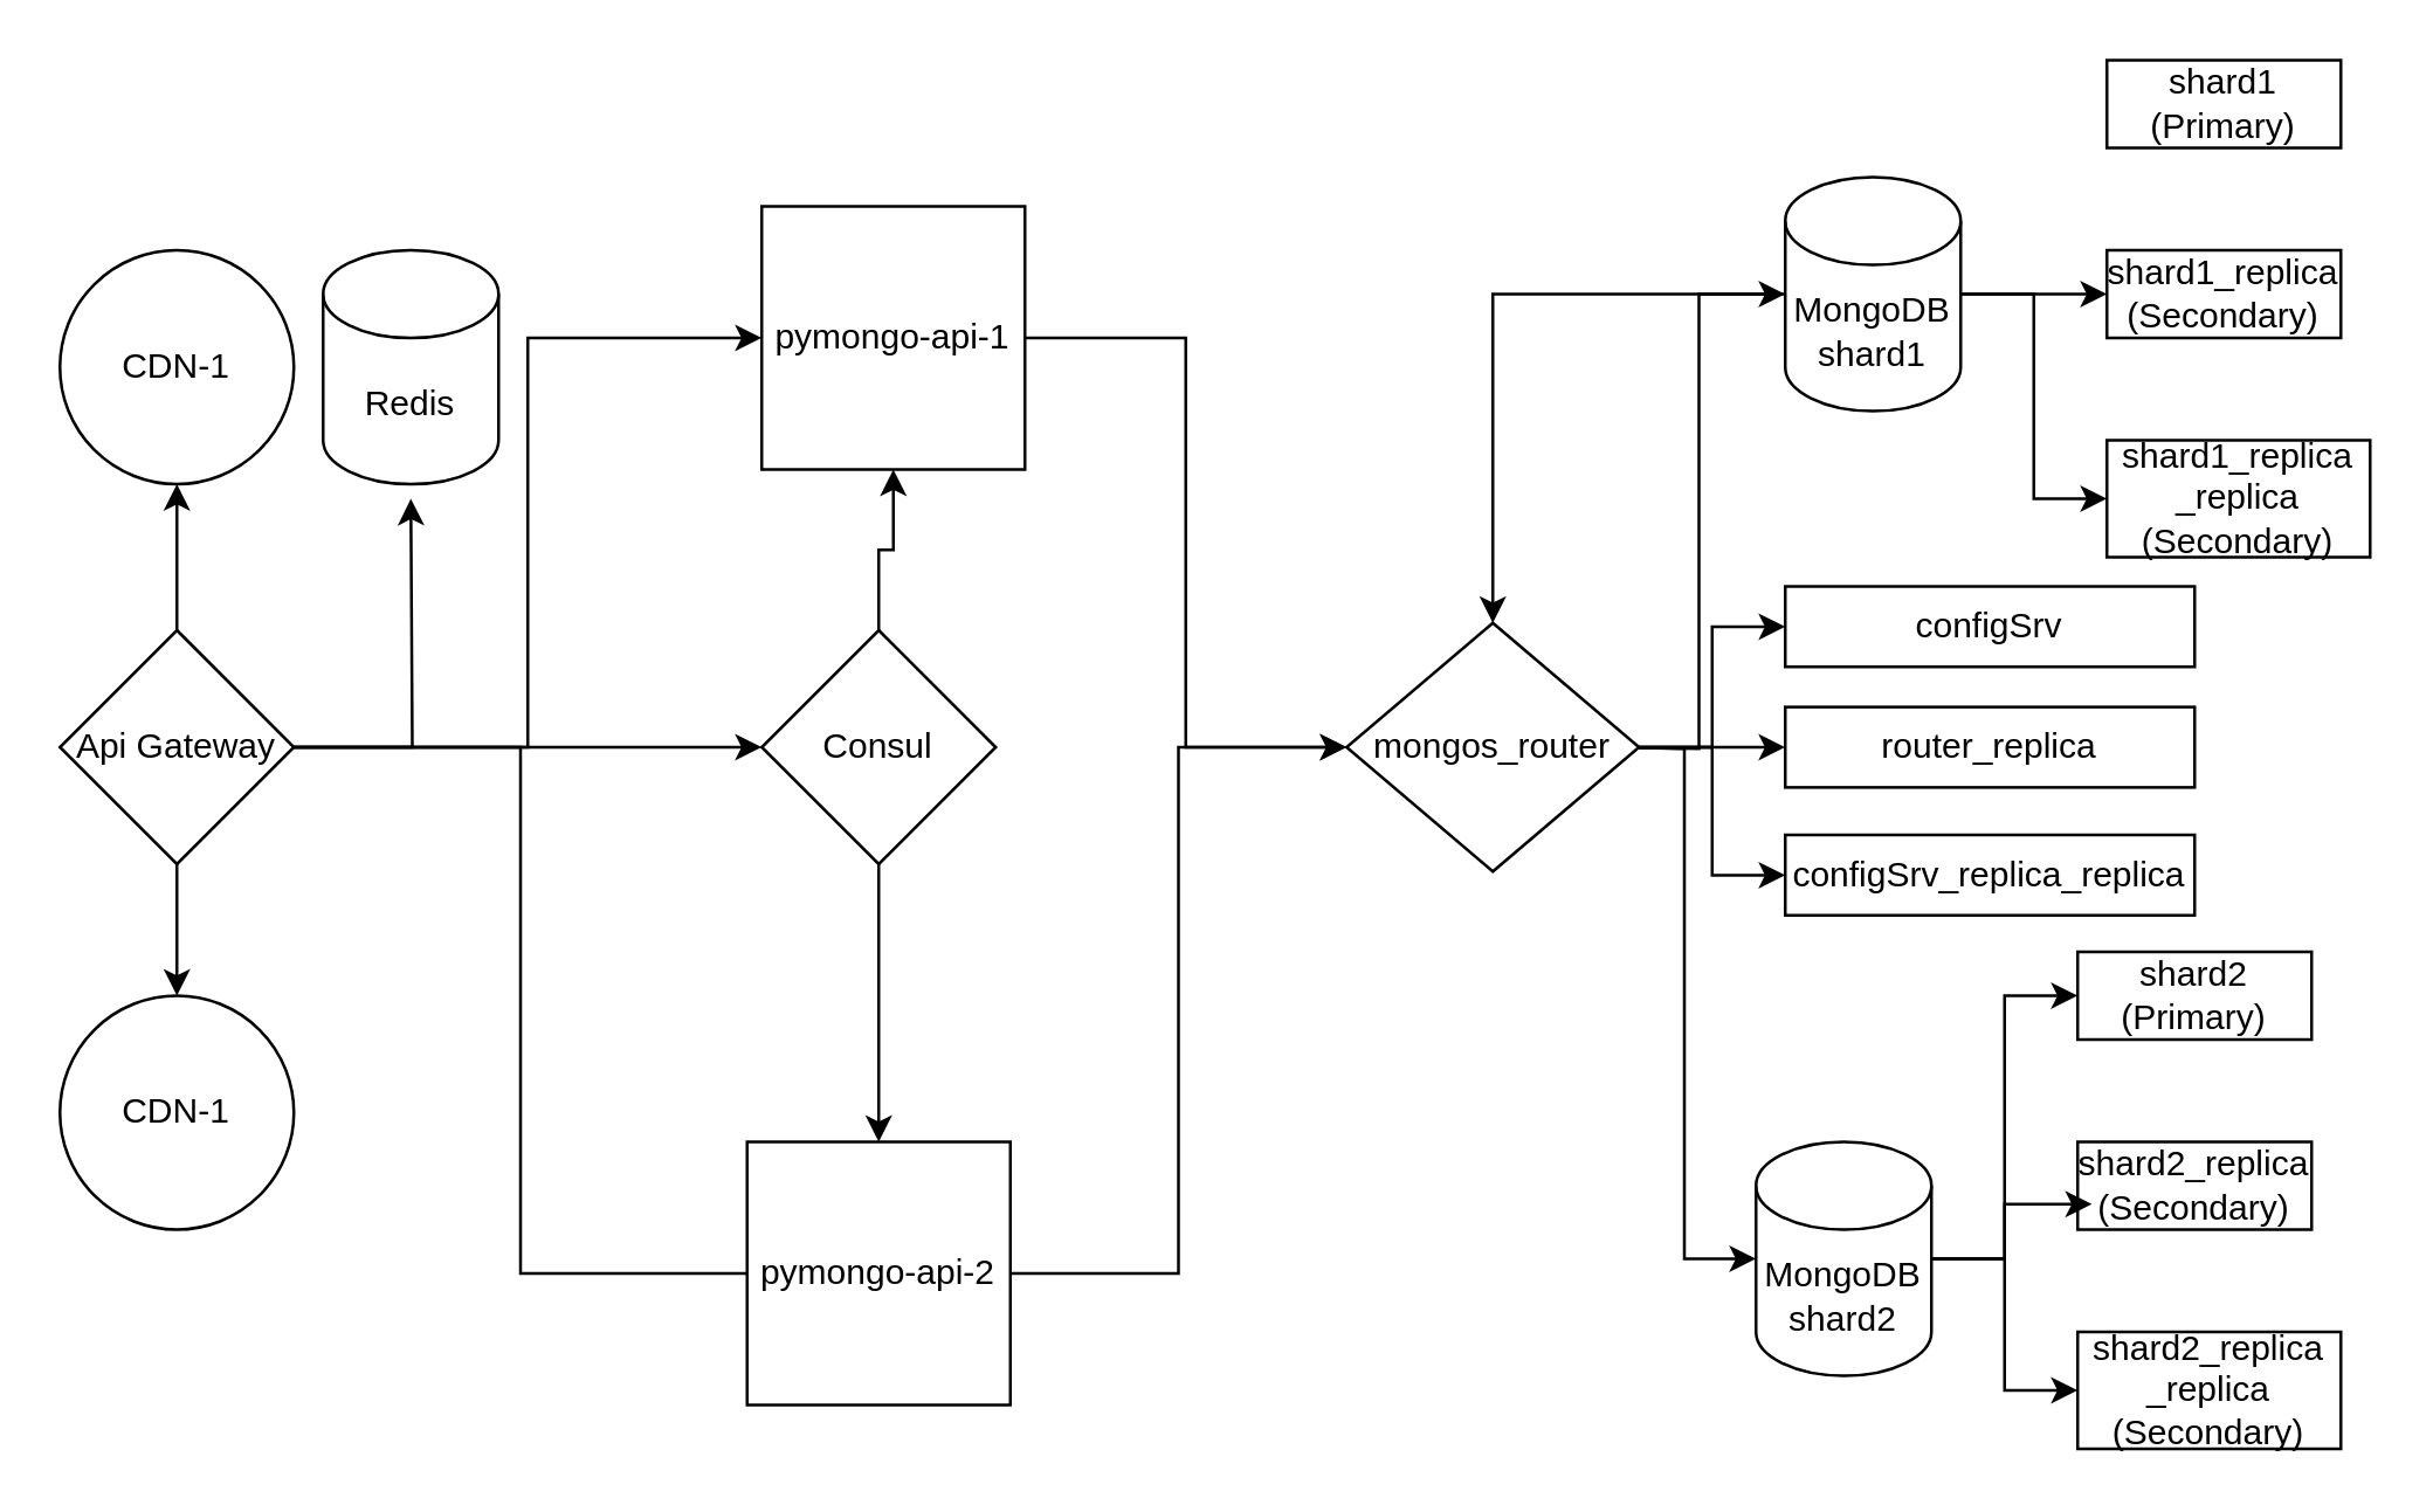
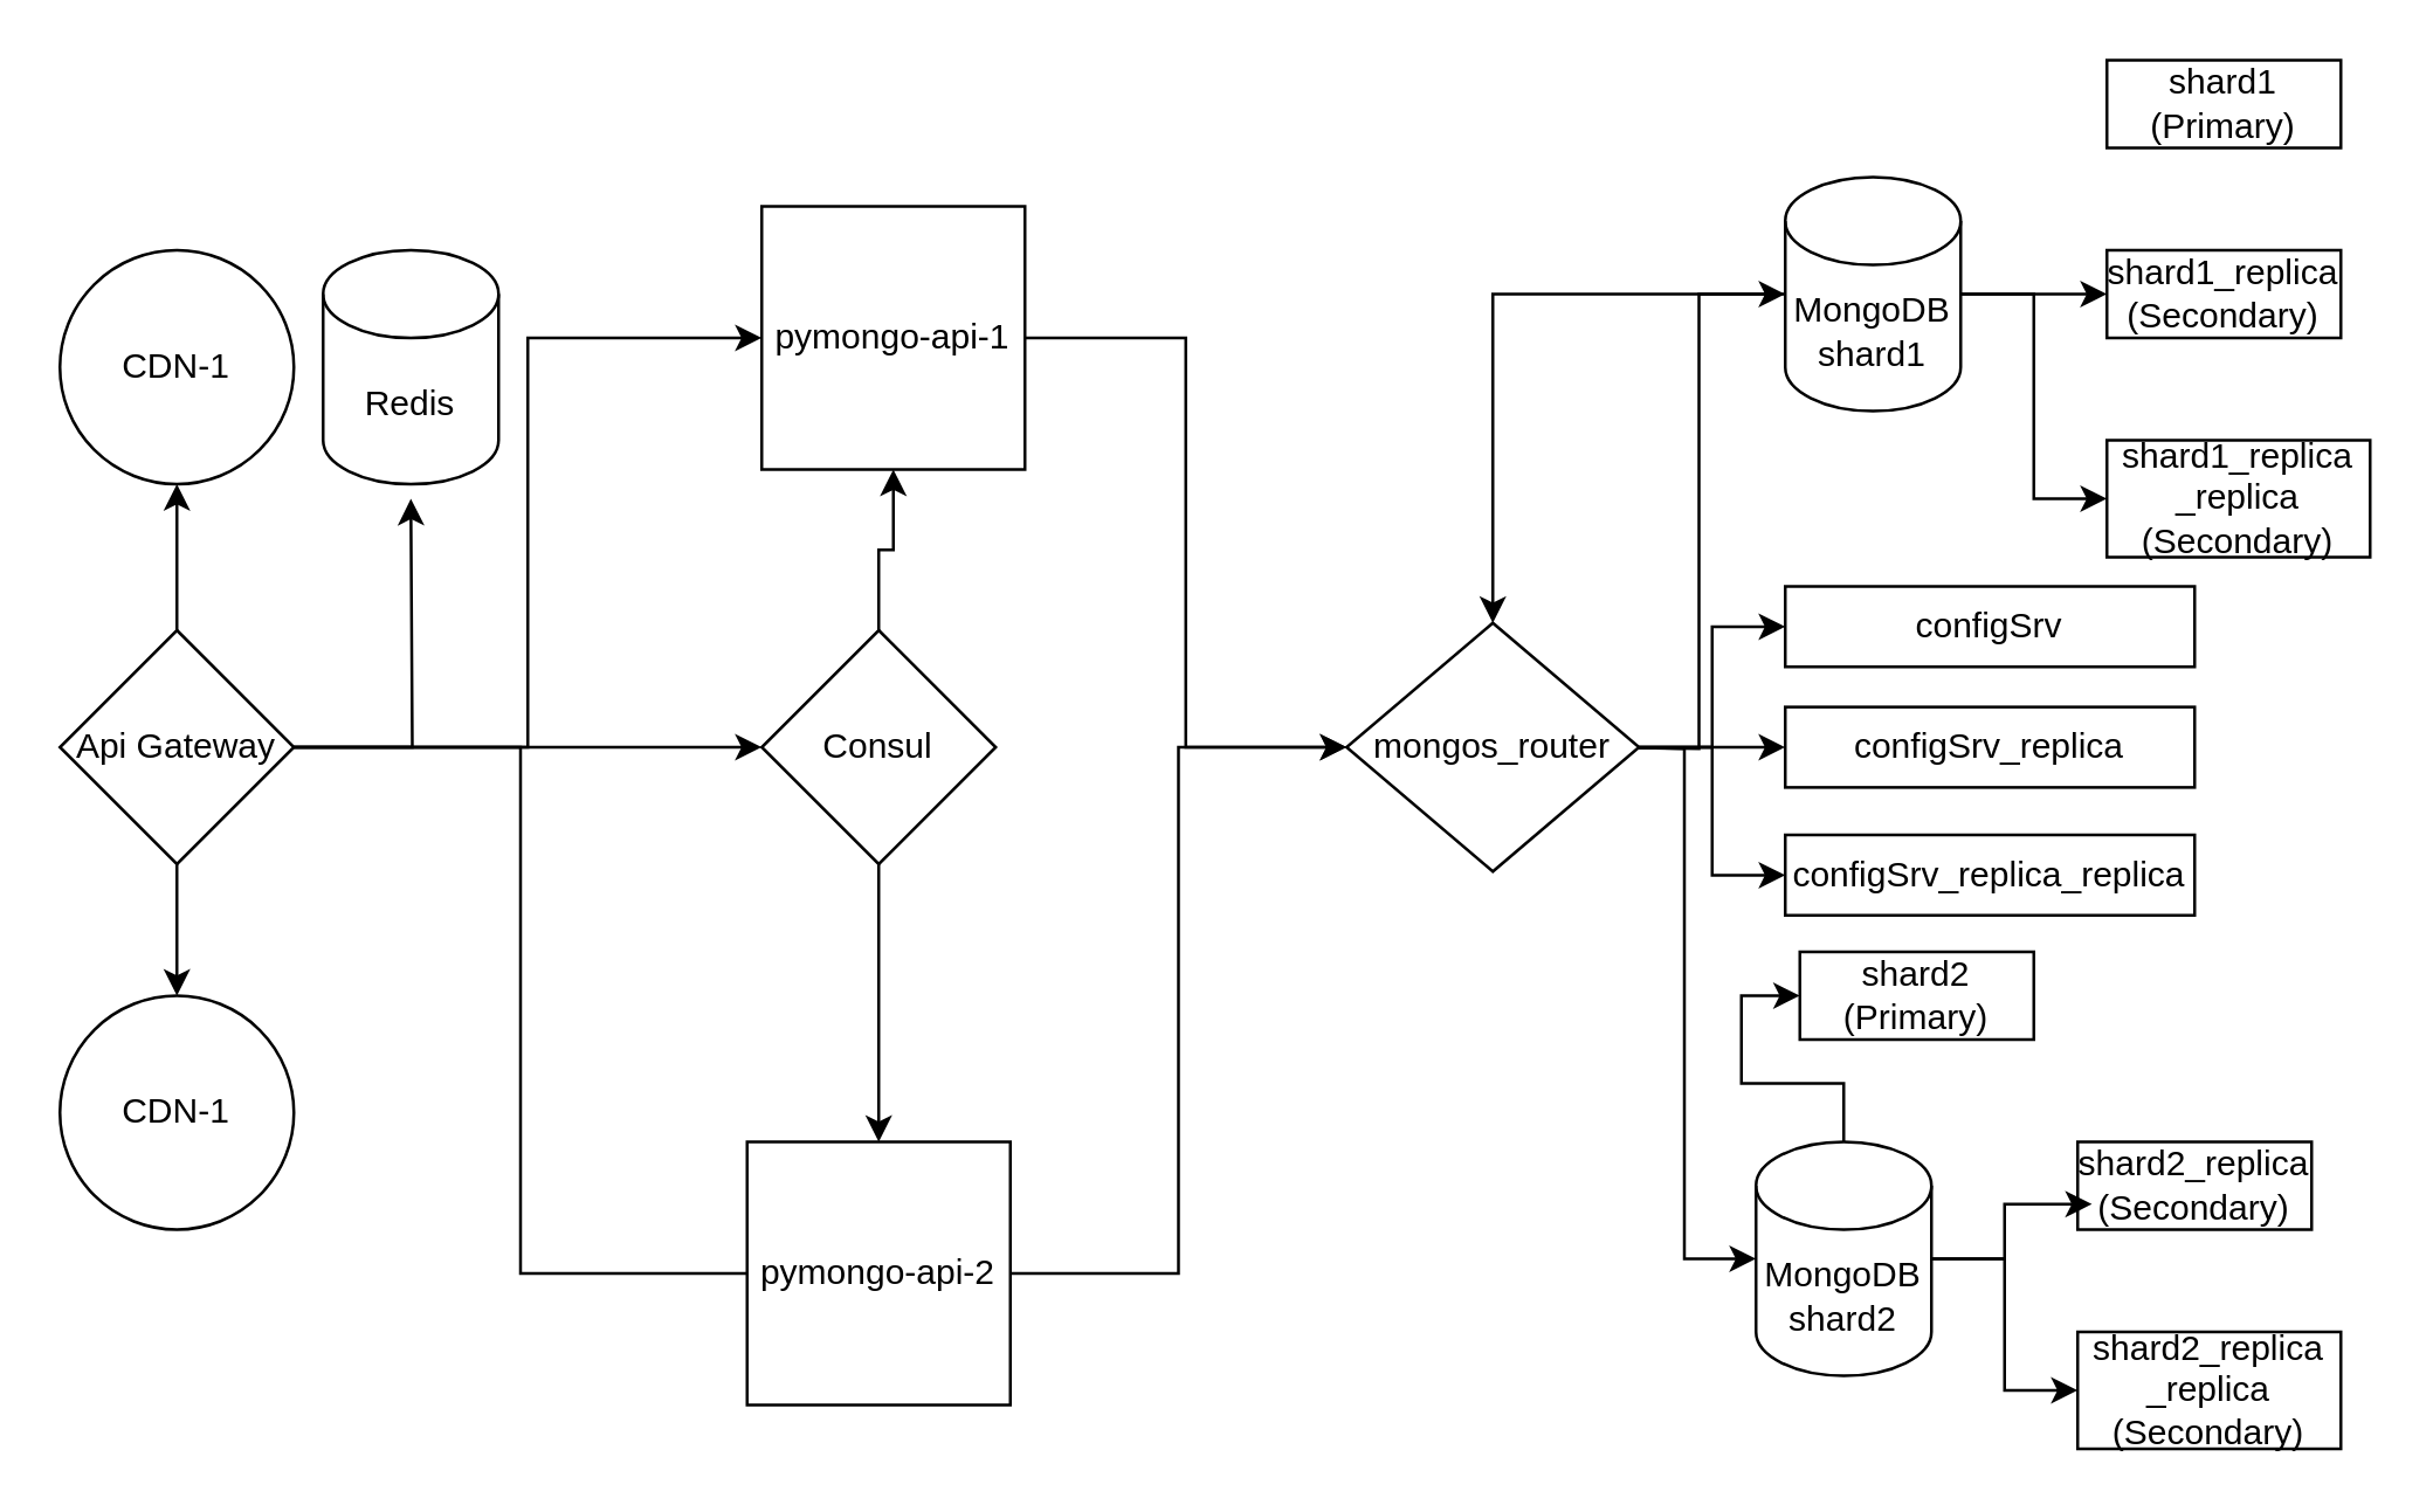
  <mxCell id="0" />
  <mxCell id="1" parent="0" />
  <mxCell id="2" style="edgeStyle=orthogonalEdgeStyle;rounded=0;orthogonalLoop=1;jettySize=auto;html=1;" parent="1" source="5" target="14" edge="1"><mxGeometry relative="1" as="geometry" /></mxCell>
  <mxCell id="3" style="edgeStyle=orthogonalEdgeStyle;rounded=0;orthogonalLoop=1;jettySize=auto;html=1;entryX=0;entryY=0.5;entryDx=0;entryDy=0;" parent="1" source="5" target="16" edge="1"><mxGeometry relative="1" as="geometry" /></mxCell>
  <mxCell id="4" style="edgeStyle=orthogonalEdgeStyle;rounded=0;orthogonalLoop=1;jettySize=auto;html=1;entryX=0;entryY=0.5;entryDx=0;entryDy=0;" parent="1" source="5" target="17" edge="1"><mxGeometry relative="1" as="geometry" /></mxCell>
  <mxCell id="5" value="MongoDB&lt;div&gt;shard1&lt;/div&gt;" style="shape=cylinder3;whiteSpace=wrap;html=1;boundedLbl=1;backgroundOutline=1;size=15;" parent="1" vertex="1"><mxGeometry x="610" y="60" width="60" height="80" as="geometry" /></mxCell>
  <mxCell id="6" style="edgeStyle=orthogonalEdgeStyle;rounded=0;orthogonalLoop=1;jettySize=auto;html=1;entryX=0;entryY=0.5;entryDx=0;entryDy=0;" parent="1" source="8" target="18" edge="1"><mxGeometry relative="1" as="geometry" /></mxCell>
  <mxCell id="7" style="edgeStyle=orthogonalEdgeStyle;rounded=0;orthogonalLoop=1;jettySize=auto;html=1;entryX=0;entryY=0.5;entryDx=0;entryDy=0;" parent="1" source="8" target="20" edge="1"><mxGeometry relative="1" as="geometry" /></mxCell>
  <mxCell id="8" value="MongoDB&lt;div&gt;shard2&lt;/div&gt;" style="shape=cylinder3;whiteSpace=wrap;html=1;boundedLbl=1;backgroundOutline=1;size=15;" parent="1" vertex="1"><mxGeometry x="600" y="390" width="60" height="80" as="geometry" /></mxCell>
  <mxCell id="9" style="edgeStyle=orthogonalEdgeStyle;rounded=0;orthogonalLoop=1;jettySize=auto;html=1;exitX=1;exitY=0.5;exitDx=0;exitDy=0;entryX=0;entryY=0.5;entryDx=0;entryDy=0;entryPerimeter=0;" parent="1" target="5" edge="1"><mxGeometry relative="1" as="geometry"><mxPoint x="550" y="255" as="sourcePoint" /></mxGeometry></mxCell>
  <mxCell id="10" style="edgeStyle=orthogonalEdgeStyle;rounded=0;orthogonalLoop=1;jettySize=auto;html=1;entryX=0;entryY=0.5;entryDx=0;entryDy=0;entryPerimeter=0;" parent="1" target="8" edge="1"><mxGeometry relative="1" as="geometry"><mxPoint x="550" y="255" as="sourcePoint" /></mxGeometry></mxCell>
  <mxCell id="11" style="edgeStyle=orthogonalEdgeStyle;rounded=0;orthogonalLoop=1;jettySize=auto;html=1;entryX=0;entryY=0.5;entryDx=0;entryDy=0;" parent="1" source="14" target="22" edge="1"><mxGeometry relative="1" as="geometry" /></mxCell>
  <mxCell id="12" style="edgeStyle=orthogonalEdgeStyle;rounded=0;orthogonalLoop=1;jettySize=auto;html=1;entryX=0;entryY=0.5;entryDx=0;entryDy=0;" parent="1" source="14" target="23" edge="1"><mxGeometry relative="1" as="geometry" /></mxCell>
  <mxCell id="13" style="edgeStyle=orthogonalEdgeStyle;rounded=0;orthogonalLoop=1;jettySize=auto;html=1;entryX=0;entryY=0.5;entryDx=0;entryDy=0;" parent="1" source="14" target="24" edge="1"><mxGeometry relative="1" as="geometry" /></mxCell>
  <mxCell id="14" value="mongos_router" style="rhombus;whiteSpace=wrap;html=1;" parent="1" vertex="1"><mxGeometry x="460" y="212.5" width="100" height="85" as="geometry" /></mxCell>
  <mxCell id="15" value="shard1&lt;br&gt;(Primary)" style="rounded=0;whiteSpace=wrap;html=1;" parent="1" vertex="1"><mxGeometry x="720" y="20" width="80" height="30" as="geometry" /></mxCell>
  <mxCell id="16" value="shard1_replica&lt;br&gt;(Secondary)" style="rounded=0;whiteSpace=wrap;html=1;" parent="1" vertex="1"><mxGeometry x="720" y="85" width="80" height="30" as="geometry" /></mxCell>
  <mxCell id="17" value="shard1_replica&lt;br&gt;_replica&lt;div&gt;(Secondary)&lt;/div&gt;" style="rounded=0;whiteSpace=wrap;html=1;" parent="1" vertex="1"><mxGeometry x="720" y="150" width="90" height="40" as="geometry" /></mxCell>
- <mxCell id="18" value="shard2&lt;br&gt;(Primary)" style="rounded=0;whiteSpace=wrap;html=1;" parent="1" vertex="1"><mxGeometry x="710" y="325" width="80" height="30" as="geometry" /></mxCell>
+ <mxCell id="18" value="shard2&lt;br&gt;(Primary)" style="rounded=0;whiteSpace=wrap;html=1;" parent="1" vertex="1"><mxGeometry x="615" y="325" width="80" height="30" as="geometry" /></mxCell>
  <mxCell id="19" value="shard2_replica&lt;br&gt;(Secondary)" style="rounded=0;whiteSpace=wrap;html=1;" parent="1" vertex="1"><mxGeometry x="710" y="390" width="80" height="30" as="geometry" /></mxCell>
  <mxCell id="20" value="shard2_replica&lt;br&gt;_replica&lt;div&gt;(Secondary)&lt;/div&gt;" style="rounded=0;whiteSpace=wrap;html=1;" parent="1" vertex="1"><mxGeometry x="710" y="455" width="90" height="40" as="geometry" /></mxCell>
  <mxCell id="21" style="edgeStyle=orthogonalEdgeStyle;rounded=0;orthogonalLoop=1;jettySize=auto;html=1;entryX=0.061;entryY=0.71;entryDx=0;entryDy=0;entryPerimeter=0;" parent="1" source="8" target="19" edge="1"><mxGeometry relative="1" as="geometry" /></mxCell>
  <mxCell id="22" value="configSrv" style="rounded=0;whiteSpace=wrap;html=1;" parent="1" vertex="1"><mxGeometry x="610" y="200" width="140" height="27.5" as="geometry" /></mxCell>
- <mxCell id="23" value="router_replica" style="rounded=0;whiteSpace=wrap;html=1;" parent="1" vertex="1"><mxGeometry x="610" y="241.25" width="140" height="27.5" as="geometry" /></mxCell>
+ <mxCell id="23" value="configSrv_replica" style="rounded=0;whiteSpace=wrap;html=1;" parent="1" vertex="1"><mxGeometry x="610" y="241.25" width="140" height="27.5" as="geometry" /></mxCell>
  <mxCell id="24" value="configSrv_replica_replica" style="rounded=0;whiteSpace=wrap;html=1;" parent="1" vertex="1"><mxGeometry x="610" y="285" width="140" height="27.5" as="geometry" /></mxCell>
  <mxCell id="25" style="edgeStyle=orthogonalEdgeStyle;rounded=0;orthogonalLoop=1;jettySize=auto;html=1;entryX=0;entryY=0.5;entryDx=0;entryDy=0;" parent="1" source="31" target="36" edge="1"><mxGeometry relative="1" as="geometry" /></mxCell>
  <mxCell id="26" style="edgeStyle=orthogonalEdgeStyle;rounded=0;orthogonalLoop=1;jettySize=auto;html=1;entryX=0;entryY=0.5;entryDx=0;entryDy=0;endArrow=none;" parent="1" source="31" target="38" edge="1"><mxGeometry relative="1" as="geometry" /></mxCell>
  <mxCell id="27" style="edgeStyle=orthogonalEdgeStyle;rounded=0;orthogonalLoop=1;jettySize=auto;html=1;entryX=0;entryY=0.5;entryDx=0;entryDy=0;" parent="1" source="31" target="34" edge="1"><mxGeometry relative="1" as="geometry" /></mxCell>
  <mxCell id="28" style="edgeStyle=orthogonalEdgeStyle;rounded=0;orthogonalLoop=1;jettySize=auto;html=1;" parent="1" source="31" edge="1"><mxGeometry relative="1" as="geometry"><mxPoint x="140" y="170" as="targetPoint" /></mxGeometry></mxCell>
  <mxCell id="29" style="edgeStyle=orthogonalEdgeStyle;rounded=0;orthogonalLoop=1;jettySize=auto;html=1;entryX=0.5;entryY=1;entryDx=0;entryDy=0;" parent="1" source="31" target="40" edge="1"><mxGeometry relative="1" as="geometry" /></mxCell>
  <mxCell id="30" style="edgeStyle=orthogonalEdgeStyle;rounded=0;orthogonalLoop=1;jettySize=auto;html=1;entryX=0.5;entryY=0;entryDx=0;entryDy=0;" parent="1" source="31" target="41" edge="1"><mxGeometry relative="1" as="geometry" /></mxCell>
  <mxCell id="31" value="Api Gateway" style="rhombus;whiteSpace=wrap;html=1;" parent="1" vertex="1"><mxGeometry x="20" y="215" width="80" height="80" as="geometry" /></mxCell>
  <mxCell id="32" style="edgeStyle=orthogonalEdgeStyle;rounded=0;orthogonalLoop=1;jettySize=auto;html=1;entryX=0.5;entryY=1;entryDx=0;entryDy=0;" parent="1" source="34" target="36" edge="1"><mxGeometry relative="1" as="geometry" /></mxCell>
  <mxCell id="33" style="edgeStyle=orthogonalEdgeStyle;rounded=0;orthogonalLoop=1;jettySize=auto;html=1;entryX=0.5;entryY=0;entryDx=0;entryDy=0;" parent="1" source="34" target="38" edge="1"><mxGeometry relative="1" as="geometry" /></mxCell>
  <mxCell id="34" value="Consul" style="rhombus;whiteSpace=wrap;html=1;" parent="1" vertex="1"><mxGeometry x="260" y="215" width="80" height="80" as="geometry" /></mxCell>
  <mxCell id="35" style="edgeStyle=orthogonalEdgeStyle;rounded=0;orthogonalLoop=1;jettySize=auto;html=1;entryX=0;entryY=0.5;entryDx=0;entryDy=0;" parent="1" source="36" target="14" edge="1"><mxGeometry relative="1" as="geometry" /></mxCell>
  <mxCell id="36" value="pymongo-api-1" style="whiteSpace=wrap;html=1;aspect=fixed;" parent="1" vertex="1"><mxGeometry x="260" y="70" width="90" height="90" as="geometry" /></mxCell>
  <mxCell id="37" style="edgeStyle=orthogonalEdgeStyle;rounded=0;orthogonalLoop=1;jettySize=auto;html=1;entryX=0;entryY=0.5;entryDx=0;entryDy=0;" parent="1" source="38" target="14" edge="1"><mxGeometry relative="1" as="geometry" /></mxCell>
  <mxCell id="38" value="pymongo-api-2" style="whiteSpace=wrap;html=1;aspect=fixed;" parent="1" vertex="1"><mxGeometry x="255" y="390" width="90" height="90" as="geometry" /></mxCell>
  <mxCell id="39" value="Redis" style="shape=cylinder3;whiteSpace=wrap;html=1;boundedLbl=1;backgroundOutline=1;size=15;" parent="1" vertex="1"><mxGeometry x="110" y="85" width="60" height="80" as="geometry" /></mxCell>
  <mxCell id="40" value="CDN-1" style="ellipse;whiteSpace=wrap;html=1;aspect=fixed;" parent="1" vertex="1"><mxGeometry x="20" y="85" width="80" height="80" as="geometry" /></mxCell>
  <mxCell id="41" value="CDN-1" style="ellipse;whiteSpace=wrap;html=1;aspect=fixed;" parent="1" vertex="1"><mxGeometry x="20" y="340" width="80" height="80" as="geometry" /></mxCell>
